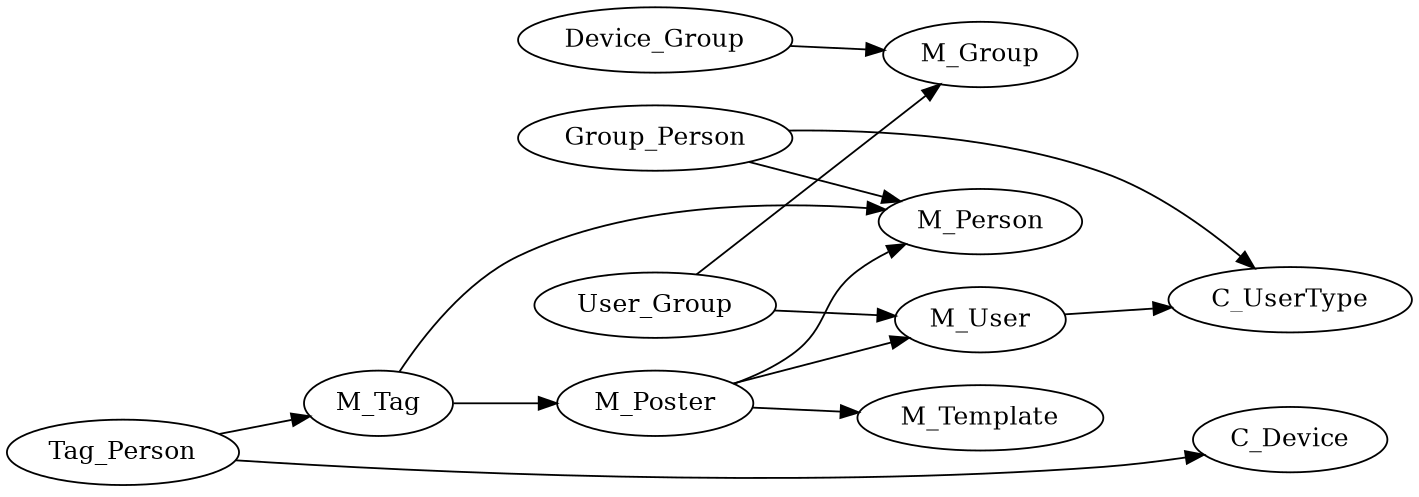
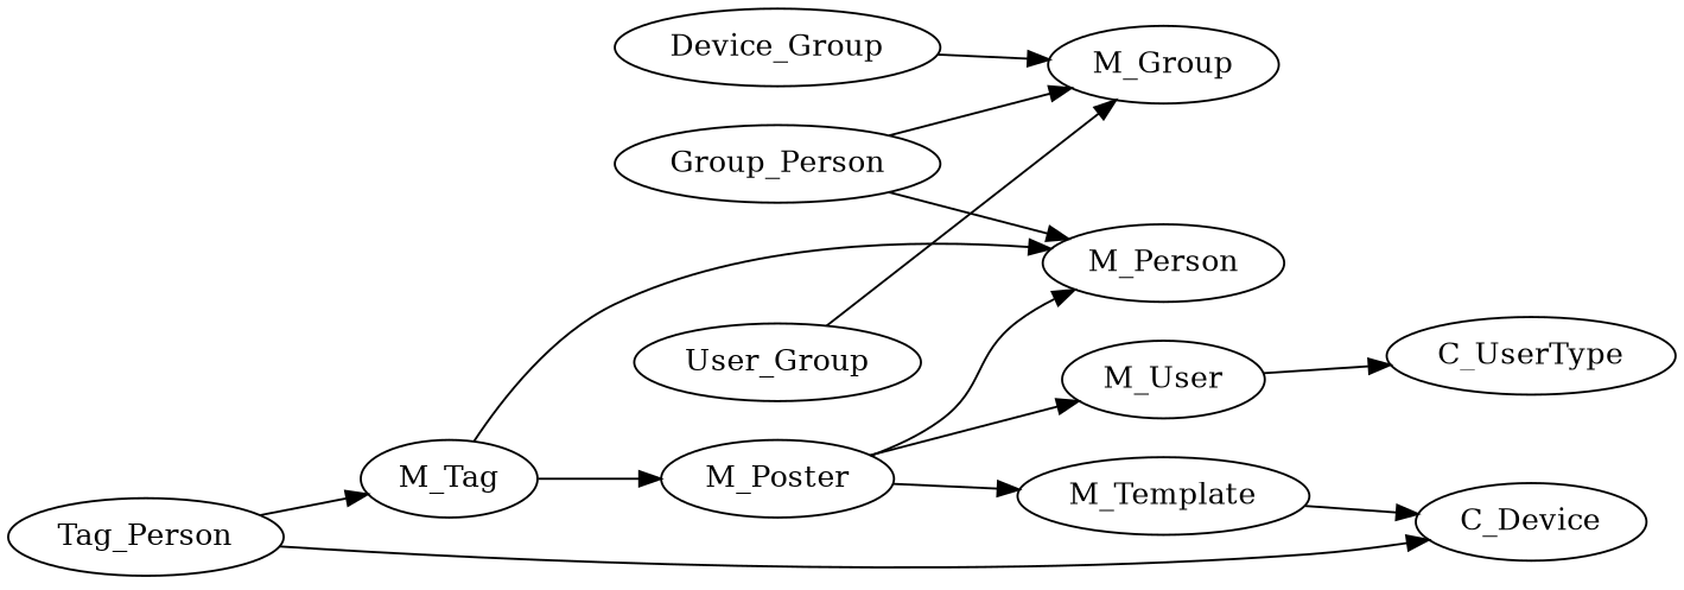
  digraph {
    rankdir=LR
    n1 [label=M_Group]
    n2 [label=M_Person]
    n3 [label=M_User]
    n4 [label=C_UserType]
    n5 [label=M_Poster]
    n6 [label=M_Template]
    n7 [label=C_Device]
    n8 [label=M_Tag]
    n9 [label=Group_Person]
    n10 [label=User_Group]
    n11 [label=Device_Group]
    n12 [label=Tag_Person]
    n3 -> n4
    n5 -> n2
    n5 -> n3
    n5 -> n6
+   n6 -> n7
    n8 -> n2
    n8 -> n5
-   n9 -> n4
+   n9 -> n1
    n9 -> n2
    n10 -> n1
-   n10 -> n3
    n11 -> n1
    n12 -> n7
    n12 -> n8
  }
